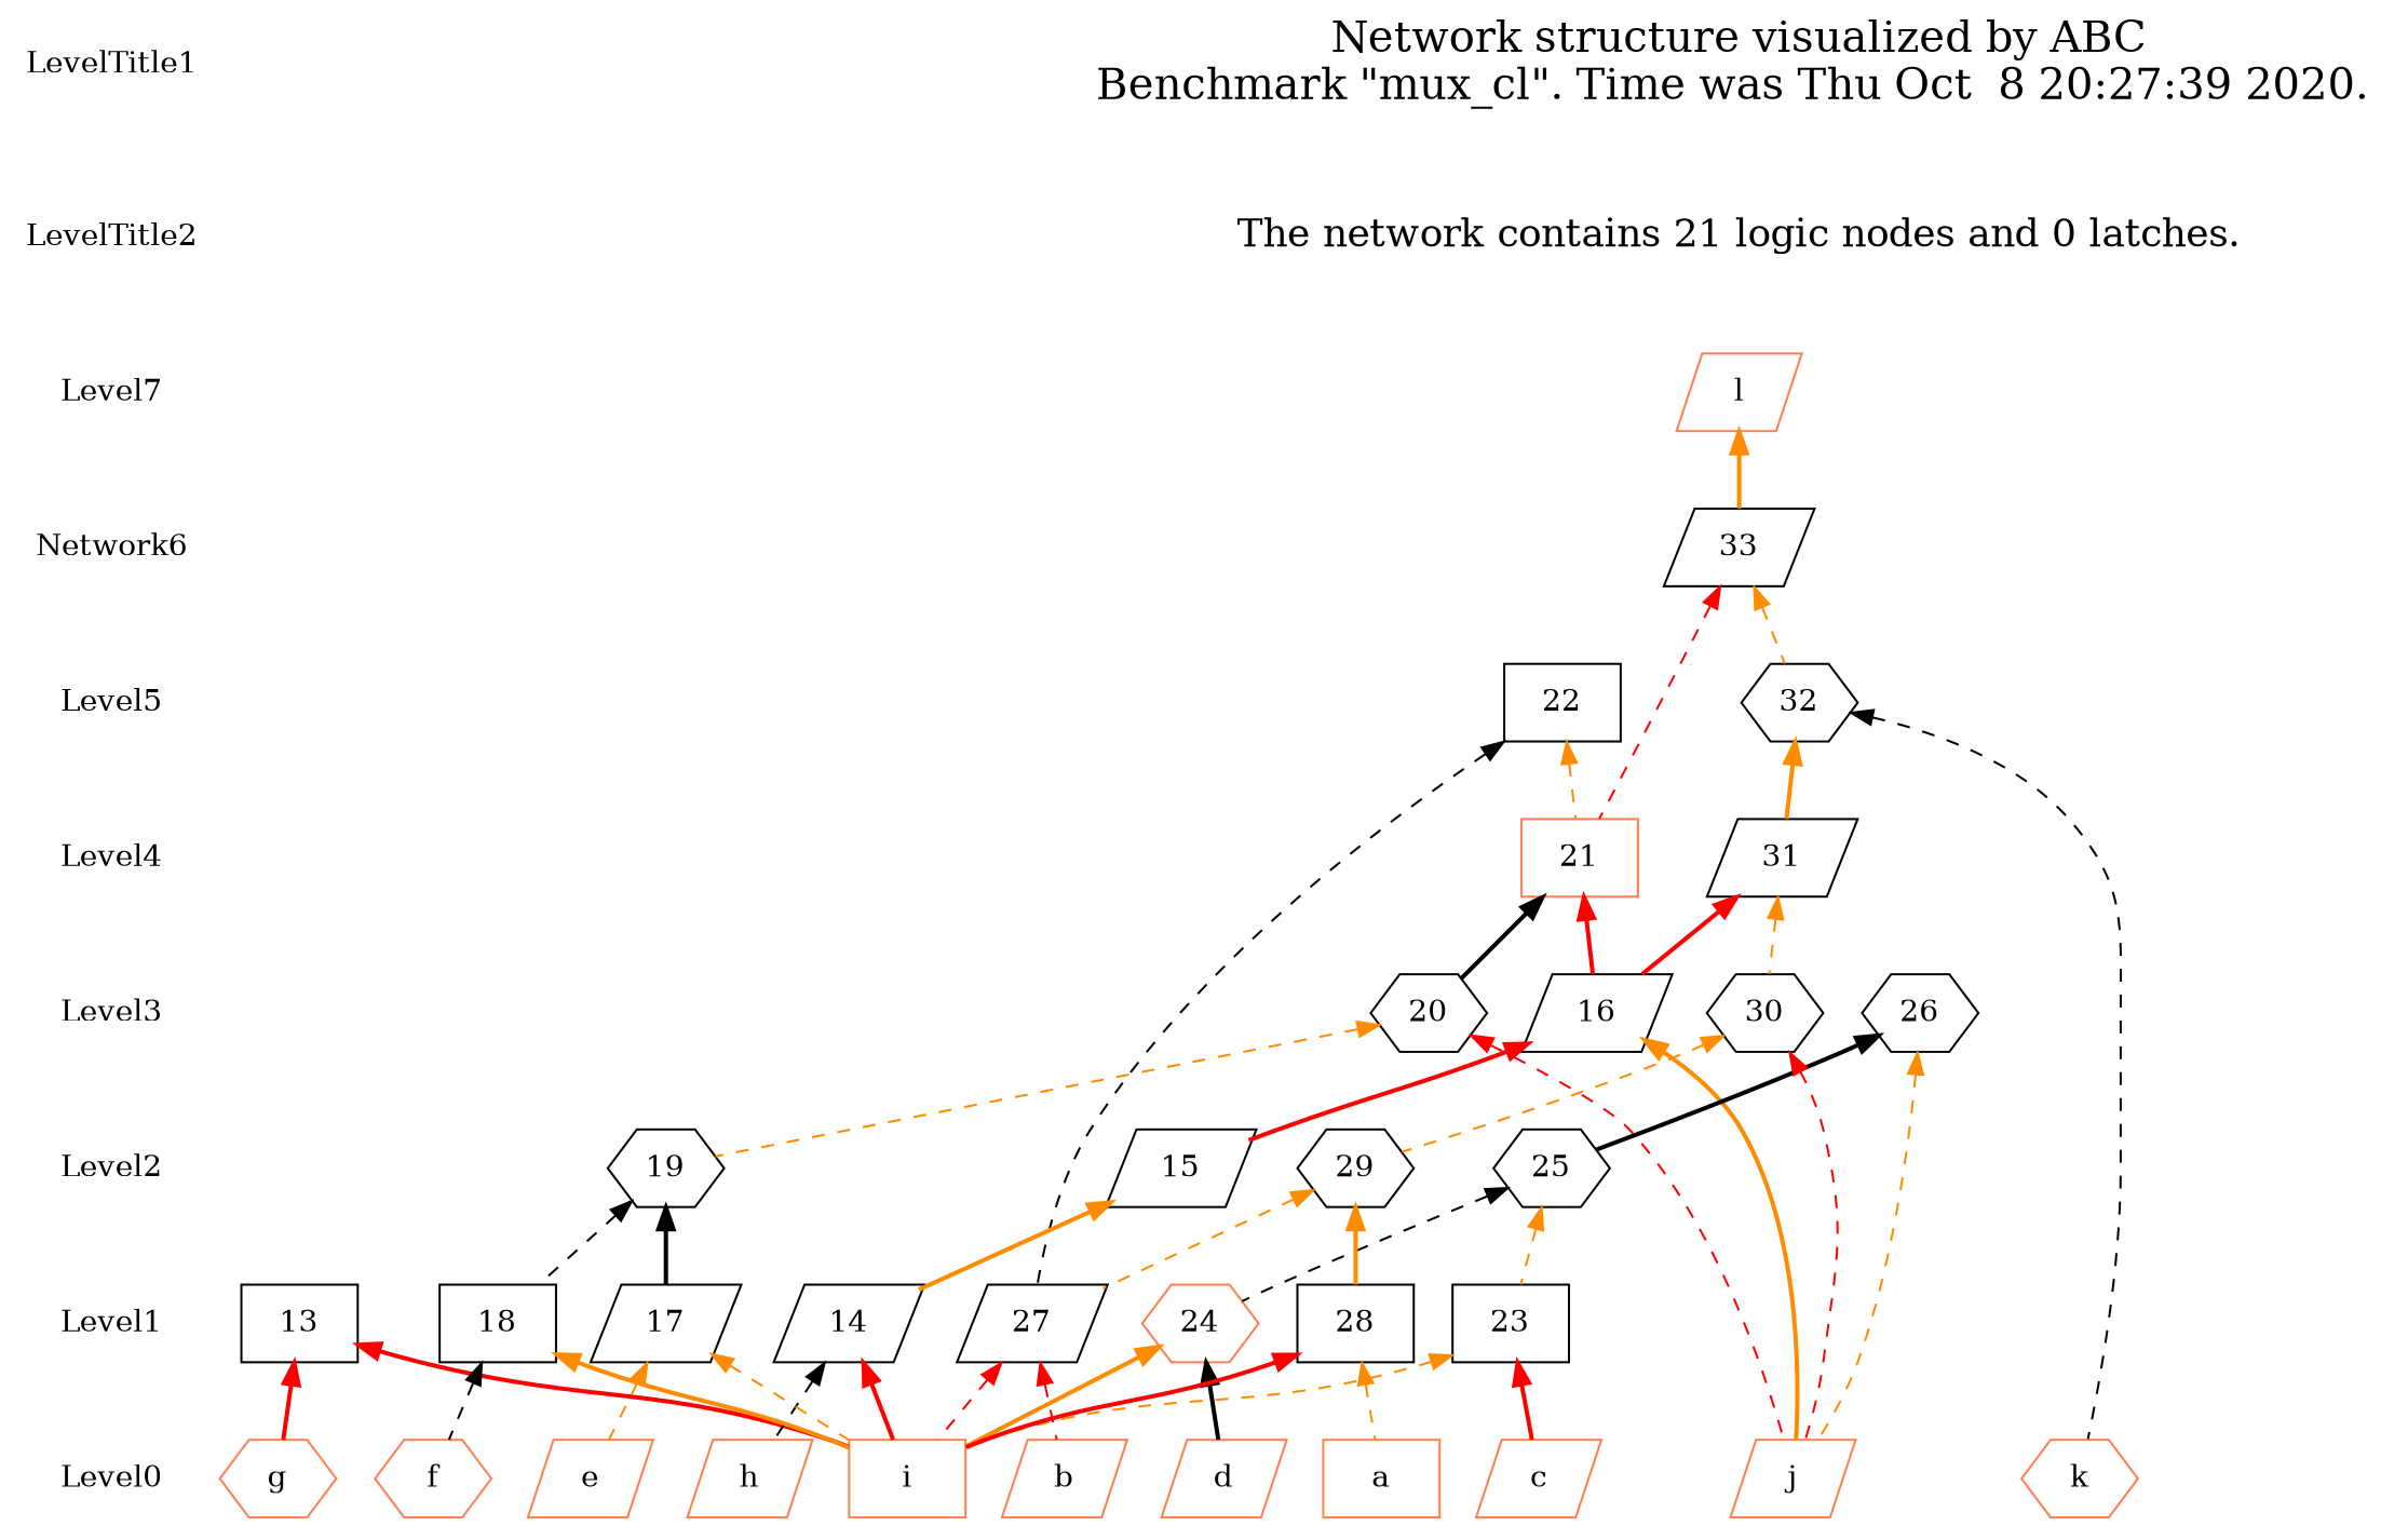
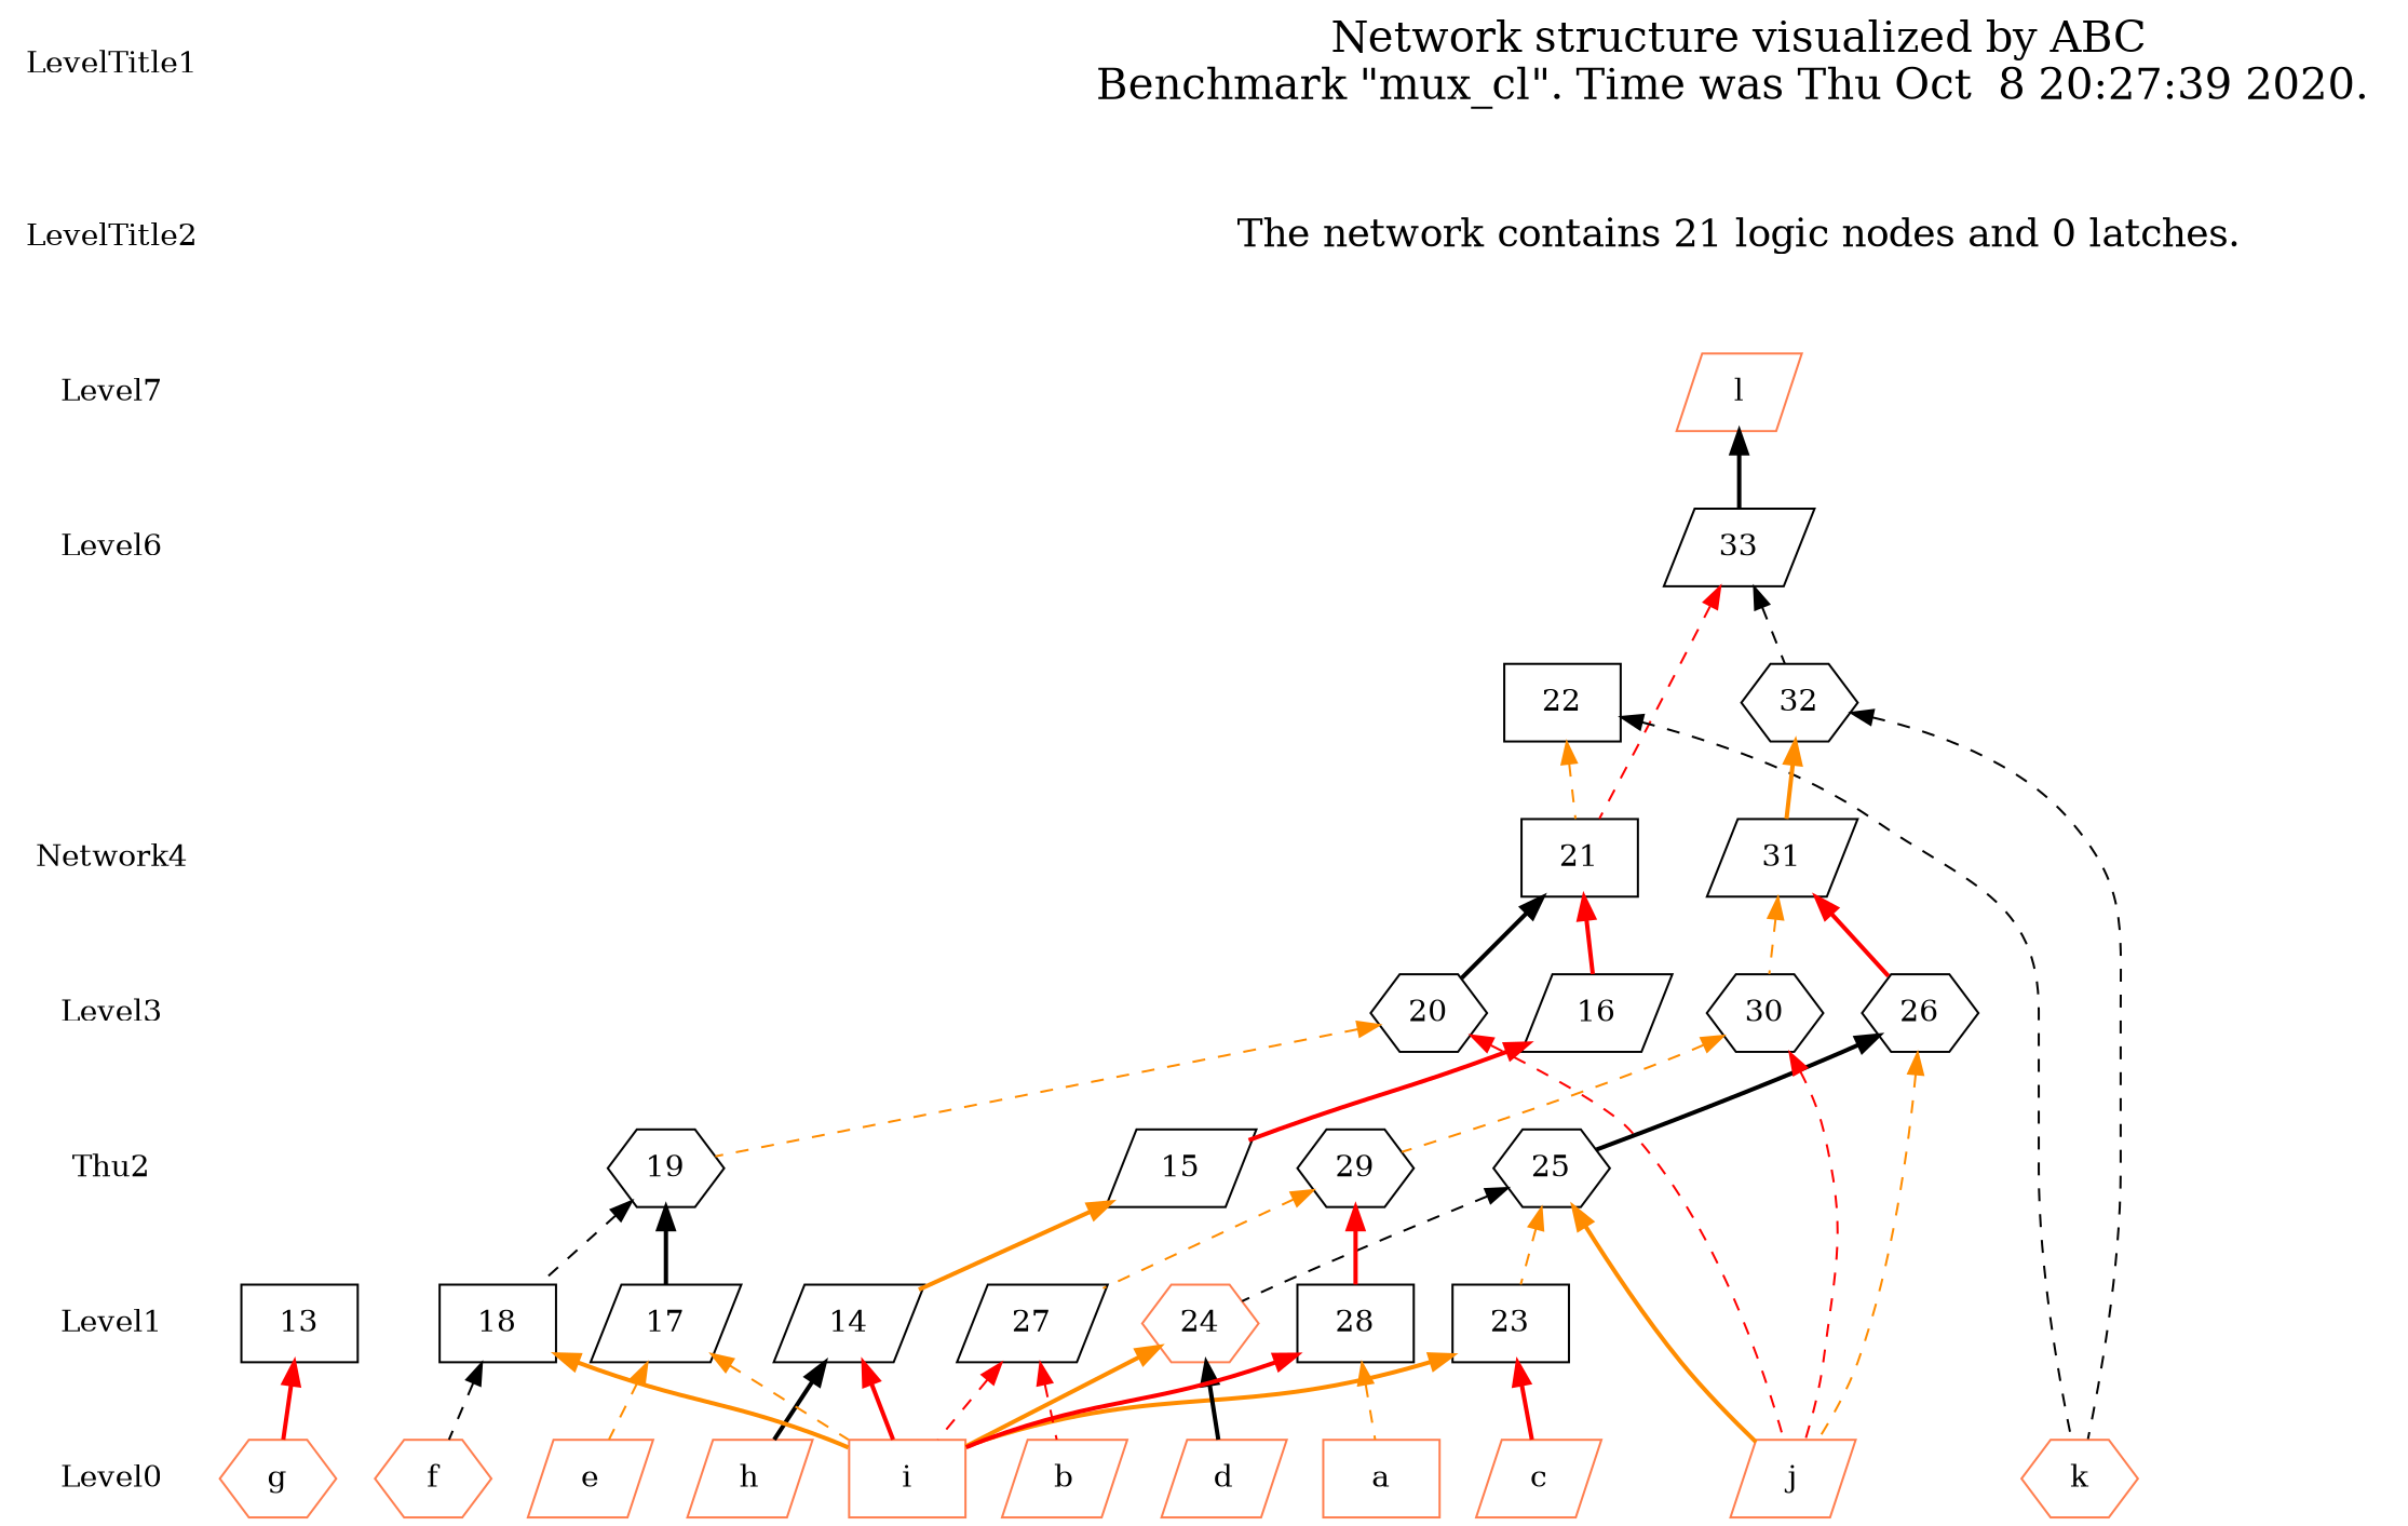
  digraph {
    node [shape=parallelogram]
    edge [dir=back style=bold color=darkorange]
    LevelTitle1 [shape=plaintext]
    LevelTitle2 [shape=plaintext]
    Level7 [shape=plaintext]
-   Level6 [shape=plaintext label=Network6]
-   Level5 [shape=plaintext]
-   Level4 [shape=plaintext]
+   Level6 [shape=plaintext]
+   Level4 [shape=plaintext label=Network4]
    Level3 [shape=plaintext]
-   Level2 [shape=plaintext]
+   Level2 [shape=plaintext label=Thu2]
    Level1 [shape=plaintext]
    Level0 [shape=plaintext]
    n11 [fontname="Times-Roman" fontsize=20 label="Network structure visualized by ABC\nBenchmark \"mux_cl\". Time was Thu Oct  8 20:27:39 2020. " shape=plaintext]
    n12 [fontname="Times-Roman" fontsize=18 label="The network contains 21 logic nodes and 0 latches.\n" shape=plaintext]
    n13 [color=coral fillcolor=coral label=l]
    n14 [label="33\n"]
    n15 [label="22\n" shape=box]
    n16 [label="32\n" shape=hexagon]
-   n17 [label="21\n" shape=box color=coral]
+   n17 [label="21\n" shape=box]
    n18 [label="31\n"]
    n19 [label="16\n"]
    n20 [label="20\n" shape=hexagon]
    n21 [label="26\n" shape=hexagon]
    n22 [label="30\n" shape=hexagon]
    n23 [label="15\n"]
    n24 [label="19\n" shape=hexagon]
    n25 [label="25\n" shape=hexagon]
    n26 [label="29\n" shape=hexagon]
    n27 [label="13\n" shape=box]
    n28 [label="14\n"]
    n29 [label="17\n"]
    n30 [label="18\n" shape=box]
    n31 [label="23\n" shape=box]
    n32 [color=coral label="24\n" shape=hexagon]
    n33 [label="27\n"]
    n34 [label="28\n" shape=box]
    n35 [color=coral fillcolor=coral label=a shape=box]
    n36 [color=coral fillcolor=coral label=b]
    n37 [color=coral fillcolor=coral label=c]
    n38 [color=coral fillcolor=coral label=d]
    n39 [color=coral fillcolor=coral label=e]
    n40 [color=coral fillcolor=coral label=f shape=hexagon]
    n41 [color=coral fillcolor=coral label=g shape=hexagon]
    n42 [color=coral fillcolor=coral label=h]
    n43 [color=coral fillcolor=coral label=i shape=box]
    n44 [color=coral fillcolor=coral label=j]
    n45 [color=coral fillcolor=coral label=k shape=hexagon]
    subgraph sub_1 {
      LevelTitle1
      LevelTitle2
      Level7
      Level6
-     Level5
      Level4
      Level3
      Level2
      Level1
      Level0
    }
    subgraph sub_2 {
      rank=same
      LevelTitle1
      n11
    }
    subgraph sub_3 {
      rank=same
      LevelTitle2
      n12
    }
    subgraph sub_4 {
      rank=same
      Level7
      n13
    }
    subgraph sub_5 {
      rank=same
      Level6
      n14
    }
    subgraph sub_6 {
      rank=same
-     Level5
      n15
      n16
    }
    subgraph sub_7 {
      rank=same
      Level4
      n17
      n18
    }
    subgraph sub_8 {
      rank=same
      Level3
      n19
      n20
      n21
      n22
    }
    subgraph sub_9 {
      rank=same
      Level2
      n23
      n24
      n25
      n26
    }
    subgraph sub_10 {
      rank=same
      Level1
      n27
      n28
      n29
      n30
      n31
      n32
      n33
      n34
    }
    subgraph sub_11 {
      rank=same
      Level0
      n35
      n36
      n37
      n38
      n39
      n40
      n41
      n42
      n43
      n44
      n45
    }
    LevelTitle1 -> LevelTitle2 [style=invis color=""]
    LevelTitle2 -> Level7 [style=invis color=""]
    Level7 -> Level6 [style=invis color=""]
-   Level6 -> Level5 [style=invis color=""]
-   Level5 -> Level4 [style=invis color=""]
    Level4 -> Level3 [style=invis color=""]
    Level3 -> Level2 [style=invis color=""]
    Level2 -> Level1 [style=invis color=""]
    Level1 -> Level0 [style=invis color=""]
    n11 -> n12 [style=invis color=""]
    n12 -> n13 [style=invis color=""]
-   n13 -> n14
-   n14 -> n16 [style=dashed]
+   n13 -> n14 [color=black]
+   n14 -> n16 [color=black style=dashed]
    n14 -> n17 [color=red style=dashed]
    n15 -> n17 [style=dashed]
-   n15 -> n33 [color=black style=dashed]
+   n15 -> n45 [color=black style=dashed]
    n16 -> n18
    n16 -> n45 [color=black style=dashed]
    n17 -> n19 [color=red]
    n17 -> n20 [color=black]
-   n18 -> n19 [color=red]
+   n18 -> n21 [color=red]
    n18 -> n22 [style=dashed]
    n19 -> n23 [color=red]
-   n19 -> n44
+   n25 -> n44
    n20 -> n24 [style=dashed]
    n20 -> n44 [color=red style=dashed]
    n21 -> n25 [color=black]
    n21 -> n44 [style=dashed]
    n22 -> n26 [style=dashed]
    n22 -> n44 [color=red style=dashed]
    n23 -> n28
    n24 -> n29 [color=black]
    n24 -> n30 [color=black style=dashed]
    n25 -> n31 [style=dashed]
    n25 -> n32 [color=black style=dashed]
    n26 -> n33 [style=dashed]
-   n26 -> n34
+   n26 -> n34 [color=red]
    n27 -> n41 [color=red]
-   n27 -> n43 [color=red]
-   n28 -> n42 [color=black style=dashed]
+   n28 -> n42 [color=black]
    n28 -> n43 [color=red]
    n29 -> n39 [style=dashed]
    n29 -> n43 [style=dashed]
    n30 -> n40 [color=black style=dashed]
    n30 -> n43
    n31 -> n37 [color=red]
-   n31 -> n43 [style=dashed]
+   n31 -> n43
    n32 -> n38 [color=black]
    n32 -> n43
    n33 -> n36 [color=red style=dashed]
    n33 -> n43 [color=red style=dashed]
    n34 -> n35 [style=dashed]
    n34 -> n43 [color=red]
  }
